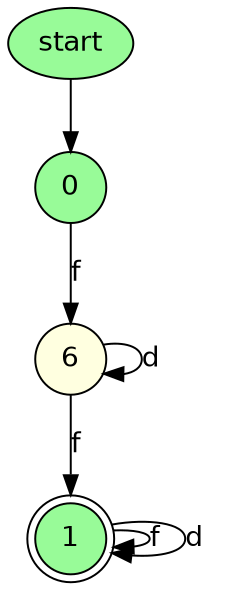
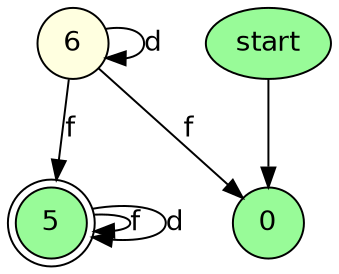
  digraph {
    fontname="DejaVu Sans"
    rankdir=TB
    node [fillcolor=palegreen fontname="DejaVu Sans" shape=circle style=filled]
    edge [fontname="DejaVu Sans"]
-   1 [shape=doublecircle]
+   1 [shape=doublecircle label=5]
    n2 [fillcolor=lightyellow label=6]
    0
    start [shape=""]
    1 -> 1 [label=f]
    1 -> 1 [label=d]
    n2 -> 1 [label=f]
    n2 -> n2 [label=d]
-   0 -> n2 [label=f]
+   n2 -> 0 [label=f]
    start -> 0
  }
